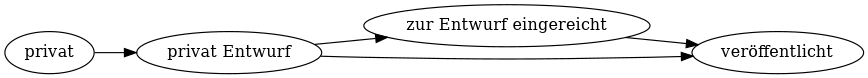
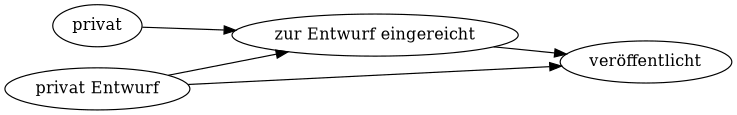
  digraph {
    rankdir=LR
    edge [arrowtail=normal]
    n1 [label="privat Entwurf"]
    n2 [label="zur Entwurf eingereicht"]
    "veröffentlicht"
    privat
    n1 -> n2
    n1 -> "veröffentlicht"
    n2 -> "veröffentlicht" [arrowtail=""]
-   privat -> n1
+   privat -> n2
  }
